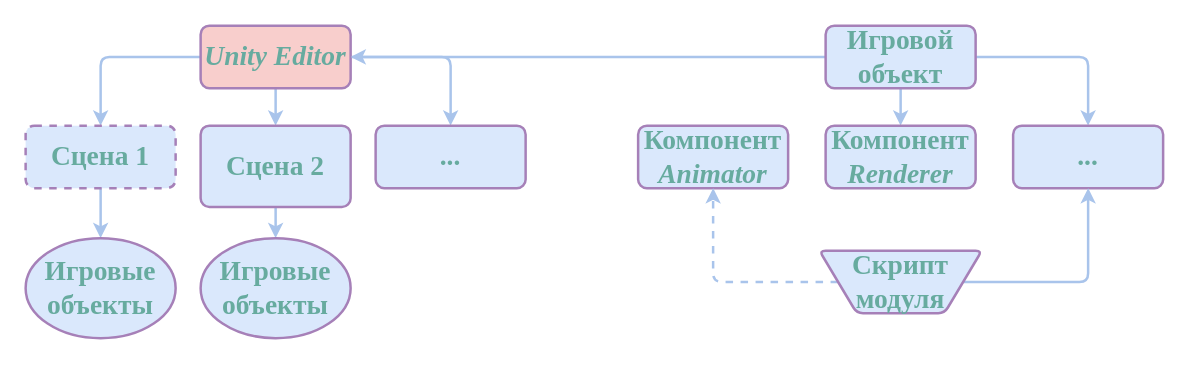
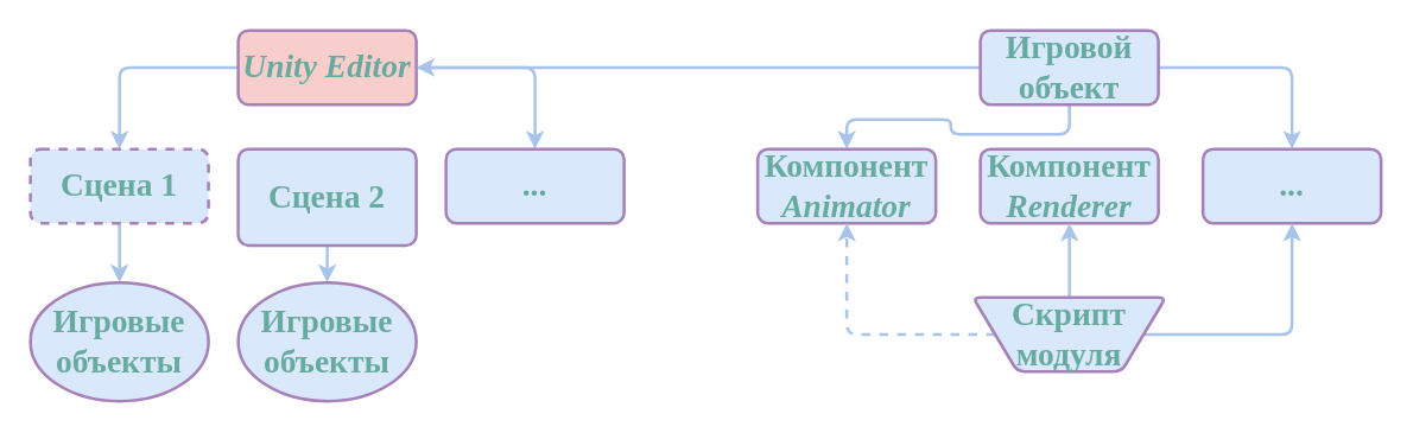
  <mxCell id="0" />
  <mxCell id="1" parent="0" />
  <mxCell id="2" style="edgeStyle=orthogonalEdgeStyle;rounded=1;orthogonalLoop=1;jettySize=auto;html=1;exitX=0;exitY=0.5;exitDx=0;exitDy=0;entryX=0.5;entryY=0;entryDx=0;entryDy=0;strokeColor=#A9C4EB;strokeWidth=2;align=center;verticalAlign=middle;arcSize=14;fontFamily=Times New Roman;fontSize=22;fontColor=#67AB9F;fontStyle=1;labelBackgroundColor=default;endArrow=classic;fillColor=#ffe6cc;" edge="1" parent="1" source="5" target="7"><mxGeometry relative="1" as="geometry" /></mxCell>
- <mxCell id="3" style="edgeStyle=orthogonalEdgeStyle;rounded=1;orthogonalLoop=1;jettySize=auto;html=1;entryX=0.5;entryY=0;entryDx=0;entryDy=0;strokeColor=#A9C4EB;strokeWidth=2;align=center;verticalAlign=middle;arcSize=14;fontFamily=Times New Roman;fontSize=22;fontColor=#67AB9F;fontStyle=1;labelBackgroundColor=default;endArrow=classic;fillColor=#ffe6cc;" edge="1" parent="1" source="5" target="9"><mxGeometry relative="1" as="geometry" /></mxCell>
  <mxCell id="4" style="edgeStyle=orthogonalEdgeStyle;rounded=1;orthogonalLoop=1;jettySize=auto;html=1;exitX=1;exitY=0.5;exitDx=0;exitDy=0;entryX=0.5;entryY=0;entryDx=0;entryDy=0;strokeColor=#A9C4EB;strokeWidth=2;align=center;verticalAlign=middle;arcSize=14;fontFamily=Times New Roman;fontSize=22;fontColor=#67AB9F;fontStyle=1;labelBackgroundColor=default;endArrow=classic;fillColor=#ffe6cc;" edge="1" parent="1" source="5" target="10"><mxGeometry relative="1" as="geometry" /></mxCell>
  <mxCell id="5" value="Unity Editor" style="rounded=1;whiteSpace=wrap;html=1;absoluteArcSize=1;arcSize=14;strokeWidth=2;strokeColor=#A680B8;align=center;verticalAlign=middle;fontFamily=Times New Roman;fontSize=22;fontStyle=3;fillColor=#f8cecc;shadow=0;fontColor=#67AB9F;" vertex="1" parent="1"><mxGeometry x="160" y="20" width="120" height="50" as="geometry" /></mxCell>
  <mxCell id="6" style="edgeStyle=orthogonalEdgeStyle;rounded=1;orthogonalLoop=1;jettySize=auto;html=1;exitX=0.5;exitY=1;exitDx=0;exitDy=0;entryX=0.5;entryY=0;entryDx=0;entryDy=0;strokeColor=#A9C4EB;strokeWidth=2;align=center;verticalAlign=middle;arcSize=14;fontFamily=Times New Roman;fontSize=22;fontColor=#67AB9F;fontStyle=1;labelBackgroundColor=default;endArrow=classic;fillColor=#ffe6cc;" edge="1" parent="1" source="7" target="11"><mxGeometry relative="1" as="geometry" /></mxCell>
  <mxCell id="7" value="Сцена 1" style="rounded=1;whiteSpace=wrap;html=1;absoluteArcSize=1;arcSize=14;strokeWidth=2;strokeColor=#A680B8;align=center;verticalAlign=middle;fontFamily=Times New Roman;fontSize=22;fontStyle=1;fillColor=#dae8fc;shadow=0;fontColor=#67AB9F;dashed=1;" vertex="1" parent="1"><mxGeometry x="20" y="100" width="120" height="50" as="geometry" /></mxCell>
  <mxCell id="8" style="edgeStyle=orthogonalEdgeStyle;rounded=1;orthogonalLoop=1;jettySize=auto;html=1;exitX=0.5;exitY=1;exitDx=0;exitDy=0;entryX=0.5;entryY=0;entryDx=0;entryDy=0;strokeColor=#A9C4EB;strokeWidth=2;align=center;verticalAlign=middle;arcSize=14;fontFamily=Times New Roman;fontSize=22;fontColor=#67AB9F;fontStyle=1;labelBackgroundColor=default;endArrow=classic;fillColor=#ffe6cc;" edge="1" parent="1" source="9" target="19"><mxGeometry relative="1" as="geometry" /></mxCell>
  <mxCell id="9" value="Сцена 2" style="rounded=1;whiteSpace=wrap;html=1;absoluteArcSize=1;arcSize=14;strokeWidth=2;strokeColor=#A680B8;align=center;verticalAlign=middle;fontFamily=Times New Roman;fontSize=22;fontStyle=1;fillColor=#dae8fc;shadow=0;fontColor=#67AB9F;" vertex="1" parent="1"><mxGeometry x="160" y="100" width="120" height="65" as="geometry" /></mxCell>
  <mxCell id="10" value="..." style="rounded=1;whiteSpace=wrap;html=1;absoluteArcSize=1;arcSize=14;strokeWidth=2;strokeColor=#A680B8;align=center;verticalAlign=middle;fontFamily=Times New Roman;fontSize=22;fontStyle=1;fillColor=#dae8fc;shadow=0;fontColor=#67AB9F;" vertex="1" parent="1"><mxGeometry x="300" y="100" width="120" height="50" as="geometry" /></mxCell>
  <mxCell id="11" value="Игровые объекты" style="ellipse;whiteSpace=wrap;html=1;rounded=1;shadow=0;strokeColor=#A680B8;strokeWidth=2;align=center;verticalAlign=middle;arcSize=14;fontFamily=Times New Roman;fontSize=22;fontColor=#67AB9F;fontStyle=1;fillColor=#dae8fc;" vertex="1" parent="1"><mxGeometry x="20" y="190" width="120" height="80" as="geometry" /></mxCell>
  <mxCell id="12" style="edgeStyle=orthogonalEdgeStyle;rounded=1;orthogonalLoop=1;jettySize=auto;html=1;exitX=0;exitY=0.5;exitDx=0;exitDy=0;strokeColor=#A9C4EB;strokeWidth=2;align=center;verticalAlign=middle;arcSize=14;fontFamily=Times New Roman;fontSize=22;fontColor=#67AB9F;fontStyle=1;labelBackgroundColor=default;endArrow=classic;fillColor=#ffe6cc;" edge="1" parent="1" source="15" target="5"><mxGeometry relative="1" as="geometry" /></mxCell>
- <mxCell id="13" style="edgeStyle=orthogonalEdgeStyle;rounded=1;orthogonalLoop=1;jettySize=auto;html=1;exitX=0.5;exitY=1;exitDx=0;exitDy=0;entryX=0.5;entryY=0;entryDx=0;entryDy=0;strokeColor=#A9C4EB;strokeWidth=2;align=center;verticalAlign=middle;arcSize=14;fontFamily=Times New Roman;fontSize=22;fontColor=#67AB9F;fontStyle=1;labelBackgroundColor=default;endArrow=classic;fillColor=#ffe6cc;" edge="1" parent="1" source="15" target="17"><mxGeometry relative="1" as="geometry" /></mxCell>
+ <mxCell id="13" style="edgeStyle=orthogonalEdgeStyle;rounded=1;orthogonalLoop=1;jettySize=auto;html=1;exitX=0.5;exitY=1;exitDx=0;exitDy=0;strokeColor=#A9C4EB;strokeWidth=2;align=center;verticalAlign=middle;arcSize=14;fontFamily=Times New Roman;fontSize=22;fontColor=#67AB9F;fontStyle=1;labelBackgroundColor=default;endArrow=classic;fillColor=#ffe6cc;" edge="1" parent="1" source="15" target="16"><mxGeometry relative="1" as="geometry" /></mxCell>
  <mxCell id="14" style="edgeStyle=orthogonalEdgeStyle;rounded=1;orthogonalLoop=1;jettySize=auto;html=1;exitX=1;exitY=0.5;exitDx=0;exitDy=0;entryX=0.5;entryY=0;entryDx=0;entryDy=0;strokeColor=#A9C4EB;strokeWidth=2;align=center;verticalAlign=middle;arcSize=14;fontFamily=Times New Roman;fontSize=22;fontColor=#67AB9F;fontStyle=1;labelBackgroundColor=default;endArrow=classic;fillColor=#ffe6cc;" edge="1" parent="1" source="15" target="18"><mxGeometry relative="1" as="geometry" /></mxCell>
  <mxCell id="15" value="Игровой объект" style="rounded=1;whiteSpace=wrap;html=1;absoluteArcSize=1;arcSize=14;strokeWidth=2;strokeColor=#A680B8;align=center;verticalAlign=middle;fontFamily=Times New Roman;fontSize=22;fontStyle=1;fillColor=#dae8fc;shadow=0;fontColor=#67AB9F;" vertex="1" parent="1"><mxGeometry x="660" y="20" width="120" height="50" as="geometry" /></mxCell>
  <mxCell id="16" value="Компонент&lt;div&gt;&lt;i&gt;Animator&lt;/i&gt;&lt;/div&gt;" style="rounded=1;whiteSpace=wrap;html=1;absoluteArcSize=1;arcSize=14;strokeWidth=2;strokeColor=#A680B8;align=center;verticalAlign=middle;fontFamily=Times New Roman;fontSize=22;fontStyle=1;fillColor=#dae8fc;shadow=0;fontColor=#67AB9F;" vertex="1" parent="1"><mxGeometry x="510" y="100" width="120" height="50" as="geometry" /></mxCell>
  <mxCell id="17" value="Компонент&lt;div&gt;&lt;i&gt;Renderer&lt;/i&gt;&lt;/div&gt;" style="rounded=1;whiteSpace=wrap;html=1;absoluteArcSize=1;arcSize=14;strokeWidth=2;strokeColor=#A680B8;align=center;verticalAlign=middle;fontFamily=Times New Roman;fontSize=22;fontStyle=1;fillColor=#dae8fc;shadow=0;fontColor=#67AB9F;" vertex="1" parent="1"><mxGeometry x="660" y="100" width="120" height="50" as="geometry" /></mxCell>
  <mxCell id="18" value="..." style="rounded=1;whiteSpace=wrap;html=1;absoluteArcSize=1;arcSize=14;strokeWidth=2;strokeColor=#A680B8;align=center;verticalAlign=middle;fontFamily=Times New Roman;fontSize=22;fontStyle=1;fillColor=#dae8fc;shadow=0;fontColor=#67AB9F;" vertex="1" parent="1"><mxGeometry x="810" y="100" width="120" height="50" as="geometry" /></mxCell>
  <mxCell id="19" value="Игровые объекты" style="ellipse;whiteSpace=wrap;html=1;rounded=1;shadow=0;strokeColor=#A680B8;strokeWidth=2;align=center;verticalAlign=middle;arcSize=14;fontFamily=Times New Roman;fontSize=22;fontColor=#67AB9F;fontStyle=1;fillColor=#dae8fc;" vertex="1" parent="1"><mxGeometry x="160" y="190" width="120" height="80" as="geometry" /></mxCell>
  <mxCell id="20" style="edgeStyle=orthogonalEdgeStyle;rounded=1;orthogonalLoop=1;jettySize=auto;html=1;exitX=1;exitY=0.5;exitDx=0;exitDy=0;entryX=0.5;entryY=1;entryDx=0;entryDy=0;strokeColor=#A9C4EB;strokeWidth=2;align=center;verticalAlign=middle;arcSize=14;fontFamily=Times New Roman;fontSize=22;fontColor=#67AB9F;fontStyle=1;labelBackgroundColor=default;endArrow=classic;fillColor=#ffe6cc;" edge="1" parent="1" source="23" target="18"><mxGeometry relative="1" as="geometry" /></mxCell>
  <mxCell id="21" style="edgeStyle=orthogonalEdgeStyle;rounded=1;orthogonalLoop=1;jettySize=auto;html=1;exitX=0;exitY=0.5;exitDx=0;exitDy=0;entryX=0.5;entryY=1;entryDx=0;entryDy=0;strokeColor=#A9C4EB;strokeWidth=2;align=center;verticalAlign=middle;arcSize=14;fontFamily=Times New Roman;fontSize=22;fontColor=#67AB9F;fontStyle=1;labelBackgroundColor=default;endArrow=classic;fillColor=#ffe6cc;dashed=1;" edge="1" parent="1" source="23" target="16"><mxGeometry relative="1" as="geometry" /></mxCell>
+ <mxCell id="22" style="edgeStyle=orthogonalEdgeStyle;rounded=1;orthogonalLoop=1;jettySize=auto;html=1;exitX=0.5;exitY=0;exitDx=0;exitDy=0;entryX=0.5;entryY=1;entryDx=0;entryDy=0;strokeColor=#A9C4EB;strokeWidth=2;align=center;verticalAlign=middle;arcSize=14;fontFamily=Times New Roman;fontSize=22;fontColor=#67AB9F;fontStyle=1;labelBackgroundColor=default;endArrow=classic;fillColor=#ffe6cc;" edge="1" parent="1" source="23" target="17"><mxGeometry relative="1" as="geometry" /></mxCell>
  <mxCell id="23" value="Скрипт модуля" style="verticalLabelPosition=middle;verticalAlign=middle;html=1;shape=trapezoid;perimeter=trapezoidPerimeter;whiteSpace=wrap;size=0.23;arcSize=10;flipV=1;labelPosition=center;align=center;rounded=1;shadow=0;strokeColor=#A680B8;strokeWidth=2;fontFamily=Times New Roman;fontSize=22;fontColor=#67AB9F;fontStyle=1;fillColor=#dae8fc;" vertex="1" parent="1"><mxGeometry x="655" y="200" width="130" height="50" as="geometry" /></mxCell>
